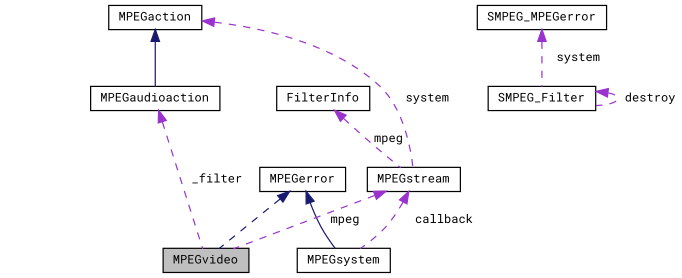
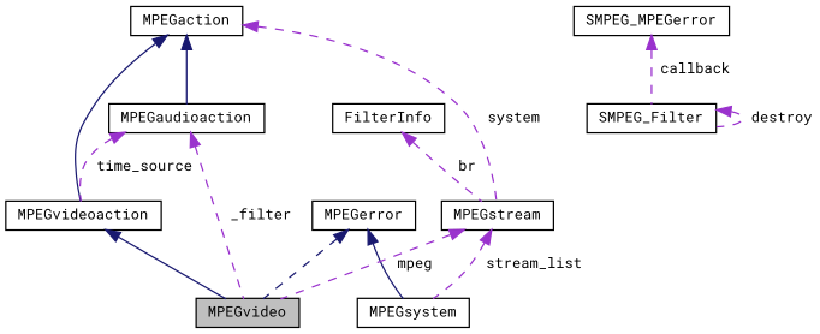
  digraph {
    fontname="Roboto Mono"
    node [color=black fillcolor=white fontname="Roboto Mono" fontsize=10 shape=record style=filled]
    edge [color=darkorchid3 dir=back fontname="Roboto Mono" fontsize=10 labelfontname=Helvetica labelfontsize=10 style=dashed]
    n1 [fillcolor=grey75 fontcolor=black height=0.2 label=MPEGvideo width=0.4]
    n2 [height=0.2 label=MPEGerror width=0.4]
    n3 [height=0.2 label=MPEGsystem width=0.4]
+   n4 [height=0.2 label=MPEGvideoaction width=0.4]
    n5 [height=0.2 label=MPEGaction width=0.4]
    n6 [height=0.2 label=MPEGaudioaction width=0.4]
    n7 [height=0.2 label=MPEGstream width=0.4]
    n8 [height=0.2 label=FilterInfo width=0.4]
    n9 [height=0.2 label=SMPEG_Filter width=0.4]
    n10 [height=0.2 label=SMPEG_MPEGerror width=0.4]
    n2 -> n1 [color=midnightblue]
    n2 -> n3 [color=midnightblue style=solid]
+   n4 -> n1 [color=midnightblue style=solid]
+   n5 -> n4 [color=midnightblue style=solid]
    n5 -> n6 [color=midnightblue style=solid]
    n5 -> n7 [label=" system"]
    n6 -> n1 [label=" _filter"]
+   n6 -> n4 [label=" time_source"]
    n7 -> n1 [label=" mpeg"]
-   n7 -> n3 [label=" callback"]
-   n8 -> n7 [label=" mpeg"]
+   n7 -> n3 [label=" stream_list"]
+   n8 -> n7 [label=" br"]
    n9 -> n9 [label=" destroy"]
-   n10 -> n9 [label=" system"]
+   n10 -> n9 [label=" callback"]
  }
